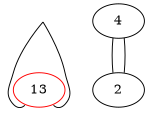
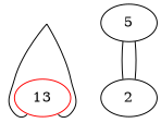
  graph {
    3 [style=invis]
-   4
+   4 [label=5]
    13 [color=red]
    2
    subgraph sub_1 {
      rank=same
      3
      4
    }
    subgraph sub_2 {
      rank=same
      13
      2
    }
    4 -- 2
    13 -- 3 [headclip=false tailport=se]
    13 -- 3 [headclip=false tailport=sw]
    2 -- 4
  }
